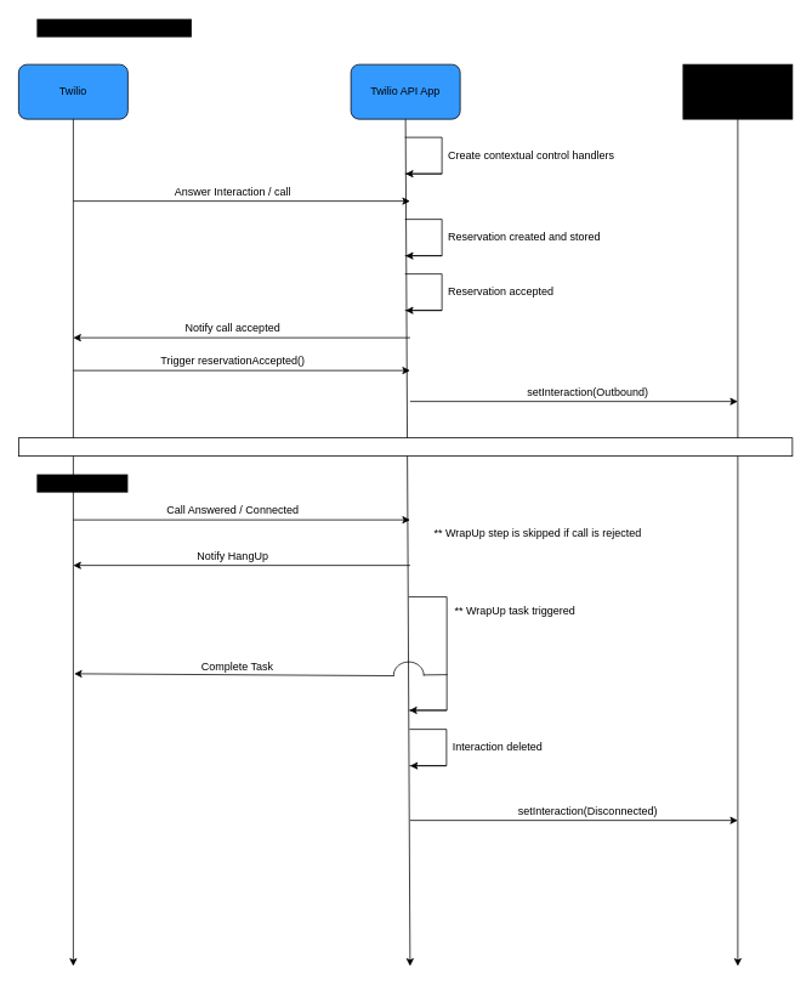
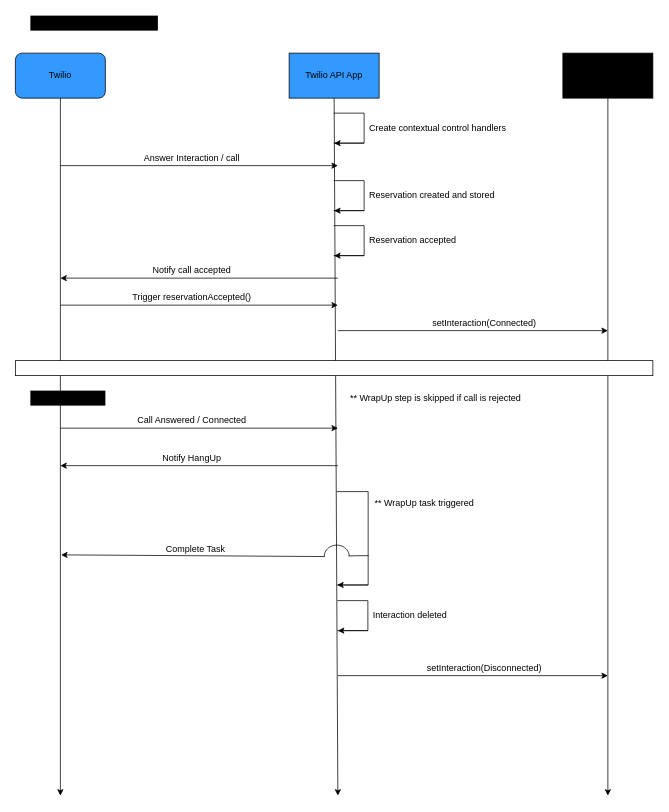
  <mxCell id="0" />
  <mxCell id="1" parent="0" />
  <mxCell id="2" value="Twilio" style="whiteSpace=wrap;html=1;fillColor=#3399FF;rounded=1;" parent="1" vertex="1"><mxGeometry y="70" width="120" height="60" as="geometry" x="20" /></mxCell>
- <mxCell id="3" value="Twilio API App" style="whiteSpace=wrap;html=1;fillColor=#3399FF;rounded=1;" parent="1" vertex="1"><mxGeometry x="385" y="70" width="120" height="60" as="geometry" /></mxCell>
+ <mxCell id="3" value="Twilio API App" style="whiteSpace=wrap;html=1;fillColor=#3399FF;" parent="1" vertex="1"><mxGeometry x="385" y="70" width="120" height="60" as="geometry" /></mxCell>
  <mxCell id="4" value="DaVinci" style="whiteSpace=wrap;html=1;fillColor=#000000;" parent="1" vertex="1"><mxGeometry x="750" y="70" width="120" height="60" as="geometry" /></mxCell>
  <mxCell id="5" value="" style="endArrow=classic;html=1;exitX=0.5;exitY=1;exitDx=0;exitDy=0;" parent="1" source="2" edge="1"><mxGeometry width="50" height="50" relative="1" as="geometry"><mxPoint x="180" y="350" as="sourcePoint" /><mxPoint x="80" y="1060" as="targetPoint" /></mxGeometry></mxCell>
  <mxCell id="6" value="" style="endArrow=classic;html=1;exitX=0.5;exitY=1;exitDx=0;exitDy=0;" parent="1" source="3" edge="1"><mxGeometry width="50" height="50" relative="1" as="geometry"><mxPoint x="490" y="370" as="sourcePoint" /><mxPoint x="450" y="1060" as="targetPoint" /></mxGeometry></mxCell>
  <mxCell id="7" value="" style="endArrow=classic;html=1;exitX=0.5;exitY=1;exitDx=0;exitDy=0;" parent="1" source="4" edge="1"><mxGeometry width="50" height="50" relative="1" as="geometry"><mxPoint x="760" y="430" as="sourcePoint" /><mxPoint x="810" y="1060" as="targetPoint" /></mxGeometry></mxCell>
  <mxCell id="8" value="" style="group" parent="1" vertex="1" connectable="0"><mxGeometry x="445" y="150" width="40" height="40" as="geometry" /></mxCell>
  <mxCell id="9" value="" style="shape=partialRectangle;whiteSpace=wrap;html=1;bottom=1;right=1;left=1;top=0;fillColor=none;routingCenterX=-0.5;rotation=-90;" parent="8" vertex="1"><mxGeometry width="40" height="40" as="geometry" /></mxCell>
  <mxCell id="10" value="" style="endArrow=classic;html=1;exitX=0;exitY=1;exitDx=0;exitDy=0;entryX=0;entryY=0;entryDx=0;entryDy=0;" parent="8" source="9" target="9" edge="1"><mxGeometry width="50" height="50" relative="1" as="geometry"><mxPoint x="50" y="210" as="sourcePoint" /><mxPoint x="100" y="160" as="targetPoint" /></mxGeometry></mxCell>
  <mxCell id="11" value="Create contextual control handlers" style="text;html=1;align=left;verticalAlign=middle;resizable=0;points=[];autosize=1;strokeColor=none;" parent="1" vertex="1"><mxGeometry x="490" y="160" width="200" height="20" as="geometry" /></mxCell>
  <mxCell id="12" value="" style="endArrow=classic;html=1;" parent="1" edge="1"><mxGeometry width="50" height="50" relative="1" as="geometry"><mxPoint x="80" y="220" as="sourcePoint" /><mxPoint x="450" y="220" as="targetPoint" /></mxGeometry></mxCell>
  <mxCell id="13" value="Answer Interaction / call" style="text;html=1;align=center;verticalAlign=middle;resizable=0;points=[];autosize=1;strokeColor=none;" parent="1" vertex="1"><mxGeometry x="180" y="200" width="150" height="20" as="geometry" /></mxCell>
  <mxCell id="14" value="" style="group" parent="1" vertex="1" connectable="0"><mxGeometry x="445" y="240" width="40" height="40" as="geometry" /></mxCell>
  <mxCell id="15" value="" style="shape=partialRectangle;whiteSpace=wrap;html=1;bottom=1;right=1;left=1;top=0;fillColor=none;routingCenterX=-0.5;rotation=-90;" parent="14" vertex="1"><mxGeometry width="40" height="40" as="geometry" /></mxCell>
  <mxCell id="16" value="" style="endArrow=classic;html=1;exitX=0;exitY=1;exitDx=0;exitDy=0;entryX=0;entryY=0;entryDx=0;entryDy=0;" parent="14" source="15" target="15" edge="1"><mxGeometry width="50" height="50" relative="1" as="geometry"><mxPoint x="50" y="210" as="sourcePoint" /><mxPoint x="100" y="160" as="targetPoint" /></mxGeometry></mxCell>
  <mxCell id="17" value="Reservation created and stored" style="text;html=1;align=left;verticalAlign=middle;resizable=0;points=[];autosize=1;strokeColor=none;" parent="1" vertex="1"><mxGeometry x="490" y="250" width="180" height="20" as="geometry" /></mxCell>
  <mxCell id="18" value="" style="group" parent="1" vertex="1" connectable="0"><mxGeometry x="445" y="300" width="40" height="40" as="geometry" /></mxCell>
  <mxCell id="19" value="" style="shape=partialRectangle;whiteSpace=wrap;html=1;bottom=1;right=1;left=1;top=0;fillColor=none;routingCenterX=-0.5;rotation=-90;" parent="18" vertex="1"><mxGeometry width="40" height="40" as="geometry" /></mxCell>
  <mxCell id="20" value="" style="endArrow=classic;html=1;exitX=0;exitY=1;exitDx=0;exitDy=0;entryX=0;entryY=0;entryDx=0;entryDy=0;" parent="18" source="19" target="19" edge="1"><mxGeometry width="50" height="50" relative="1" as="geometry"><mxPoint x="50" y="210" as="sourcePoint" /><mxPoint x="100" y="160" as="targetPoint" /></mxGeometry></mxCell>
  <mxCell id="21" value="Reservation accepted" style="text;html=1;align=left;verticalAlign=middle;resizable=0;points=[];autosize=1;strokeColor=none;" parent="1" vertex="1"><mxGeometry x="490" y="310" width="130" height="20" as="geometry" /></mxCell>
  <mxCell id="22" value="" style="endArrow=classic;html=1;" parent="1" edge="1"><mxGeometry width="50" height="50" relative="1" as="geometry"><mxPoint x="450" y="370" as="sourcePoint" /><mxPoint x="80" y="370" as="targetPoint" /></mxGeometry></mxCell>
  <mxCell id="23" value="Notify call accepted" style="text;html=1;align=center;verticalAlign=middle;resizable=0;points=[];autosize=1;strokeColor=none;" parent="1" vertex="1"><mxGeometry x="195" y="350" width="120" height="20" as="geometry" /></mxCell>
  <mxCell id="24" value="" style="endArrow=classic;html=1;" parent="1" edge="1"><mxGeometry width="50" height="50" relative="1" as="geometry"><mxPoint x="80" y="406" as="sourcePoint" /><mxPoint x="450" y="406" as="targetPoint" /></mxGeometry></mxCell>
  <mxCell id="25" value="Trigger reservationAccepted()" style="text;html=1;align=center;verticalAlign=middle;resizable=0;points=[];autosize=1;strokeColor=none;" parent="1" vertex="1"><mxGeometry x="170" y="386" width="170" height="20" as="geometry" /></mxCell>
  <mxCell id="26" value="" style="endArrow=classic;html=1;" parent="1" edge="1"><mxGeometry width="50" height="50" relative="1" as="geometry"><mxPoint x="450" y="440" as="sourcePoint" /><mxPoint x="810" y="440" as="targetPoint" /></mxGeometry></mxCell>
- <mxCell id="27" value="setInteraction(Outbound)" style="text;html=1;align=center;verticalAlign=middle;resizable=0;points=[];autosize=1;strokeColor=none;" parent="1" vertex="1"><mxGeometry x="570" y="420" width="150" height="20" as="geometry" /></mxCell>
+ <mxCell id="27" value="setInteraction(Connected)" style="text;html=1;align=center;verticalAlign=middle;resizable=0;points=[];autosize=1;strokeColor=none;" parent="1" vertex="1"><mxGeometry x="570" y="420" width="150" height="20" as="geometry" /></mxCell>
  <mxCell id="28" value="Answer / Outbound call made" style="text;html=1;align=center;verticalAlign=middle;resizable=0;points=[];autosize=1;strokeColor=none;fillColor=#000000;" parent="1" vertex="1"><mxGeometry x="40" y="20" width="170" height="20" as="geometry" /></mxCell>
  <mxCell id="29" value="" style="whiteSpace=wrap;html=1;fillColor=#FFFFFF;" parent="1" vertex="1"><mxGeometry y="480" width="850" height="20" as="geometry" x="20" /></mxCell>
  <mxCell id="30" value="HangUp / Reject" style="text;html=1;align=center;verticalAlign=middle;resizable=0;points=[];autosize=1;strokeColor=none;fillColor=#000000;" parent="1" vertex="1"><mxGeometry x="40" y="520" width="100" height="20" as="geometry" /></mxCell>
  <mxCell id="31" value="" style="endArrow=classic;html=1;" parent="1" edge="1"><mxGeometry width="50" height="50" relative="1" as="geometry"><mxPoint x="80" y="570" as="sourcePoint" /><mxPoint x="450" y="570" as="targetPoint" /></mxGeometry></mxCell>
  <mxCell id="32" value="Call Answered / Connected" style="text;html=1;align=center;verticalAlign=middle;resizable=0;points=[];autosize=1;strokeColor=none;" parent="1" vertex="1"><mxGeometry x="175" y="550" width="160" height="20" as="geometry" /></mxCell>
  <mxCell id="33" value="" style="group" parent="1" vertex="1" connectable="0"><mxGeometry x="450" y="660" width="195" height="145" as="geometry" /></mxCell>
  <mxCell id="34" value="" style="shape=partialRectangle;whiteSpace=wrap;html=1;bottom=1;right=1;left=1;top=0;fillColor=none;routingCenterX=-0.5;rotation=-90;" parent="33" vertex="1"><mxGeometry x="-42.5" y="36.25" width="124.5" height="41.25" as="geometry" /></mxCell>
  <mxCell id="35" value="" style="endArrow=classic;html=1;exitX=0;exitY=1;exitDx=0;exitDy=0;entryX=0;entryY=0;entryDx=0;entryDy=0;" parent="33" source="34" target="34" edge="1"><mxGeometry width="50" height="50" relative="1" as="geometry"><mxPoint x="50" y="420" as="sourcePoint" /><mxPoint x="100" y="320" as="targetPoint" /></mxGeometry></mxCell>
  <mxCell id="36" value="" style="group" parent="33" vertex="1" connectable="0"><mxGeometry y="140" width="40" height="40" as="geometry" /></mxCell>
  <mxCell id="37" value="" style="shape=partialRectangle;whiteSpace=wrap;html=1;bottom=1;right=1;left=1;top=0;fillColor=none;routingCenterX=-0.5;rotation=-90;" parent="36" vertex="1"><mxGeometry width="40" height="40" as="geometry" /></mxCell>
  <mxCell id="38" value="" style="endArrow=classic;html=1;exitX=0;exitY=1;exitDx=0;exitDy=0;entryX=0;entryY=0;entryDx=0;entryDy=0;" parent="36" source="37" target="37" edge="1"><mxGeometry width="50" height="50" relative="1" as="geometry"><mxPoint x="50" y="210" as="sourcePoint" /><mxPoint x="100" y="160" as="targetPoint" /></mxGeometry></mxCell>
  <mxCell id="39" value="Interaction deleted" style="text;html=1;align=left;verticalAlign=middle;resizable=0;points=[];autosize=1;strokeColor=none;" parent="33" vertex="1"><mxGeometry x="45" y="150" width="110" height="20" as="geometry" /></mxCell>
  <mxCell id="40" value="** WrapUp task triggered" style="text;html=1;align=center;verticalAlign=middle;resizable=0;points=[];autosize=1;strokeColor=none;" parent="33" vertex="1"><mxGeometry x="40" width="150" height="20" as="geometry" /></mxCell>
  <mxCell id="41" value="" style="endArrow=classic;html=1;" parent="1" edge="1"><mxGeometry width="50" height="50" relative="1" as="geometry"><mxPoint x="450" y="620" as="sourcePoint" /><mxPoint x="80" y="620" as="targetPoint" /></mxGeometry></mxCell>
  <mxCell id="42" value="Notify HangUp" style="text;html=1;align=center;verticalAlign=middle;resizable=0;points=[];autosize=1;strokeColor=none;" parent="1" vertex="1"><mxGeometry x="210" y="600" width="90" height="20" as="geometry" /></mxCell>
  <mxCell id="43" value="" style="endArrow=classic;html=1;" parent="1" edge="1"><mxGeometry width="50" height="50" relative="1" as="geometry"><mxPoint x="450" y="900" as="sourcePoint" /><mxPoint x="810" y="900" as="targetPoint" /></mxGeometry></mxCell>
  <mxCell id="44" value="setInteraction(Disconnected)" style="text;html=1;align=center;verticalAlign=middle;resizable=0;points=[];autosize=1;strokeColor=none;" parent="1" vertex="1"><mxGeometry x="560" y="880" width="170" height="20" as="geometry" /></mxCell>
  <mxCell id="45" value="Complete Task" style="text;html=1;align=center;verticalAlign=middle;resizable=0;points=[];autosize=1;strokeColor=none;" parent="1" vertex="1"><mxGeometry x="215" y="720.5" width="90" height="20" as="geometry" /></mxCell>
- <mxCell id="46" value="** WrapUp step is skipped if call is rejected" style="text;html=1;align=center;verticalAlign=middle;resizable=0;points=[];autosize=1;strokeColor=none;" parent="1" vertex="1"><mxGeometry x="470" y="575" width="240" height="20" as="geometry" /></mxCell>
+ <mxCell id="46" value="** WrapUp step is skipped if call is rejected" style="text;html=1;align=center;verticalAlign=middle;resizable=0;points=[];autosize=1;strokeColor=none;" parent="1" vertex="1"><mxGeometry x="460" y="520" width="240" height="20" as="geometry" /></mxCell>
  <mxCell id="47" value="" style="endArrow=classic;html=1;exitX=0;exitY=0.525;exitDx=0;exitDy=0;exitPerimeter=0;" parent="1" source="48" edge="1"><mxGeometry width="50" height="50" relative="1" as="geometry"><mxPoint x="411" y="739" as="sourcePoint" /><mxPoint x="81" y="739" as="targetPoint" /></mxGeometry></mxCell>
  <mxCell id="48" value="" style="verticalLabelPosition=bottom;verticalAlign=top;html=1;shape=mxgraph.basic.arc;startAngle=0.737;endAngle=0.258;fillColor=none;" parent="1" vertex="1"><mxGeometry x="432" y="726" width="33" height="29" as="geometry" /></mxCell>
  <mxCell id="49" value="" style="endArrow=none;html=1;entryX=0.314;entryY=1.015;entryDx=0;entryDy=0;entryPerimeter=0;" parent="1" source="48" target="34" edge="1"><mxGeometry width="50" height="50" relative="1" as="geometry"><mxPoint x="280" y="860" as="sourcePoint" /><mxPoint x="490" y="741" as="targetPoint" /></mxGeometry></mxCell>
